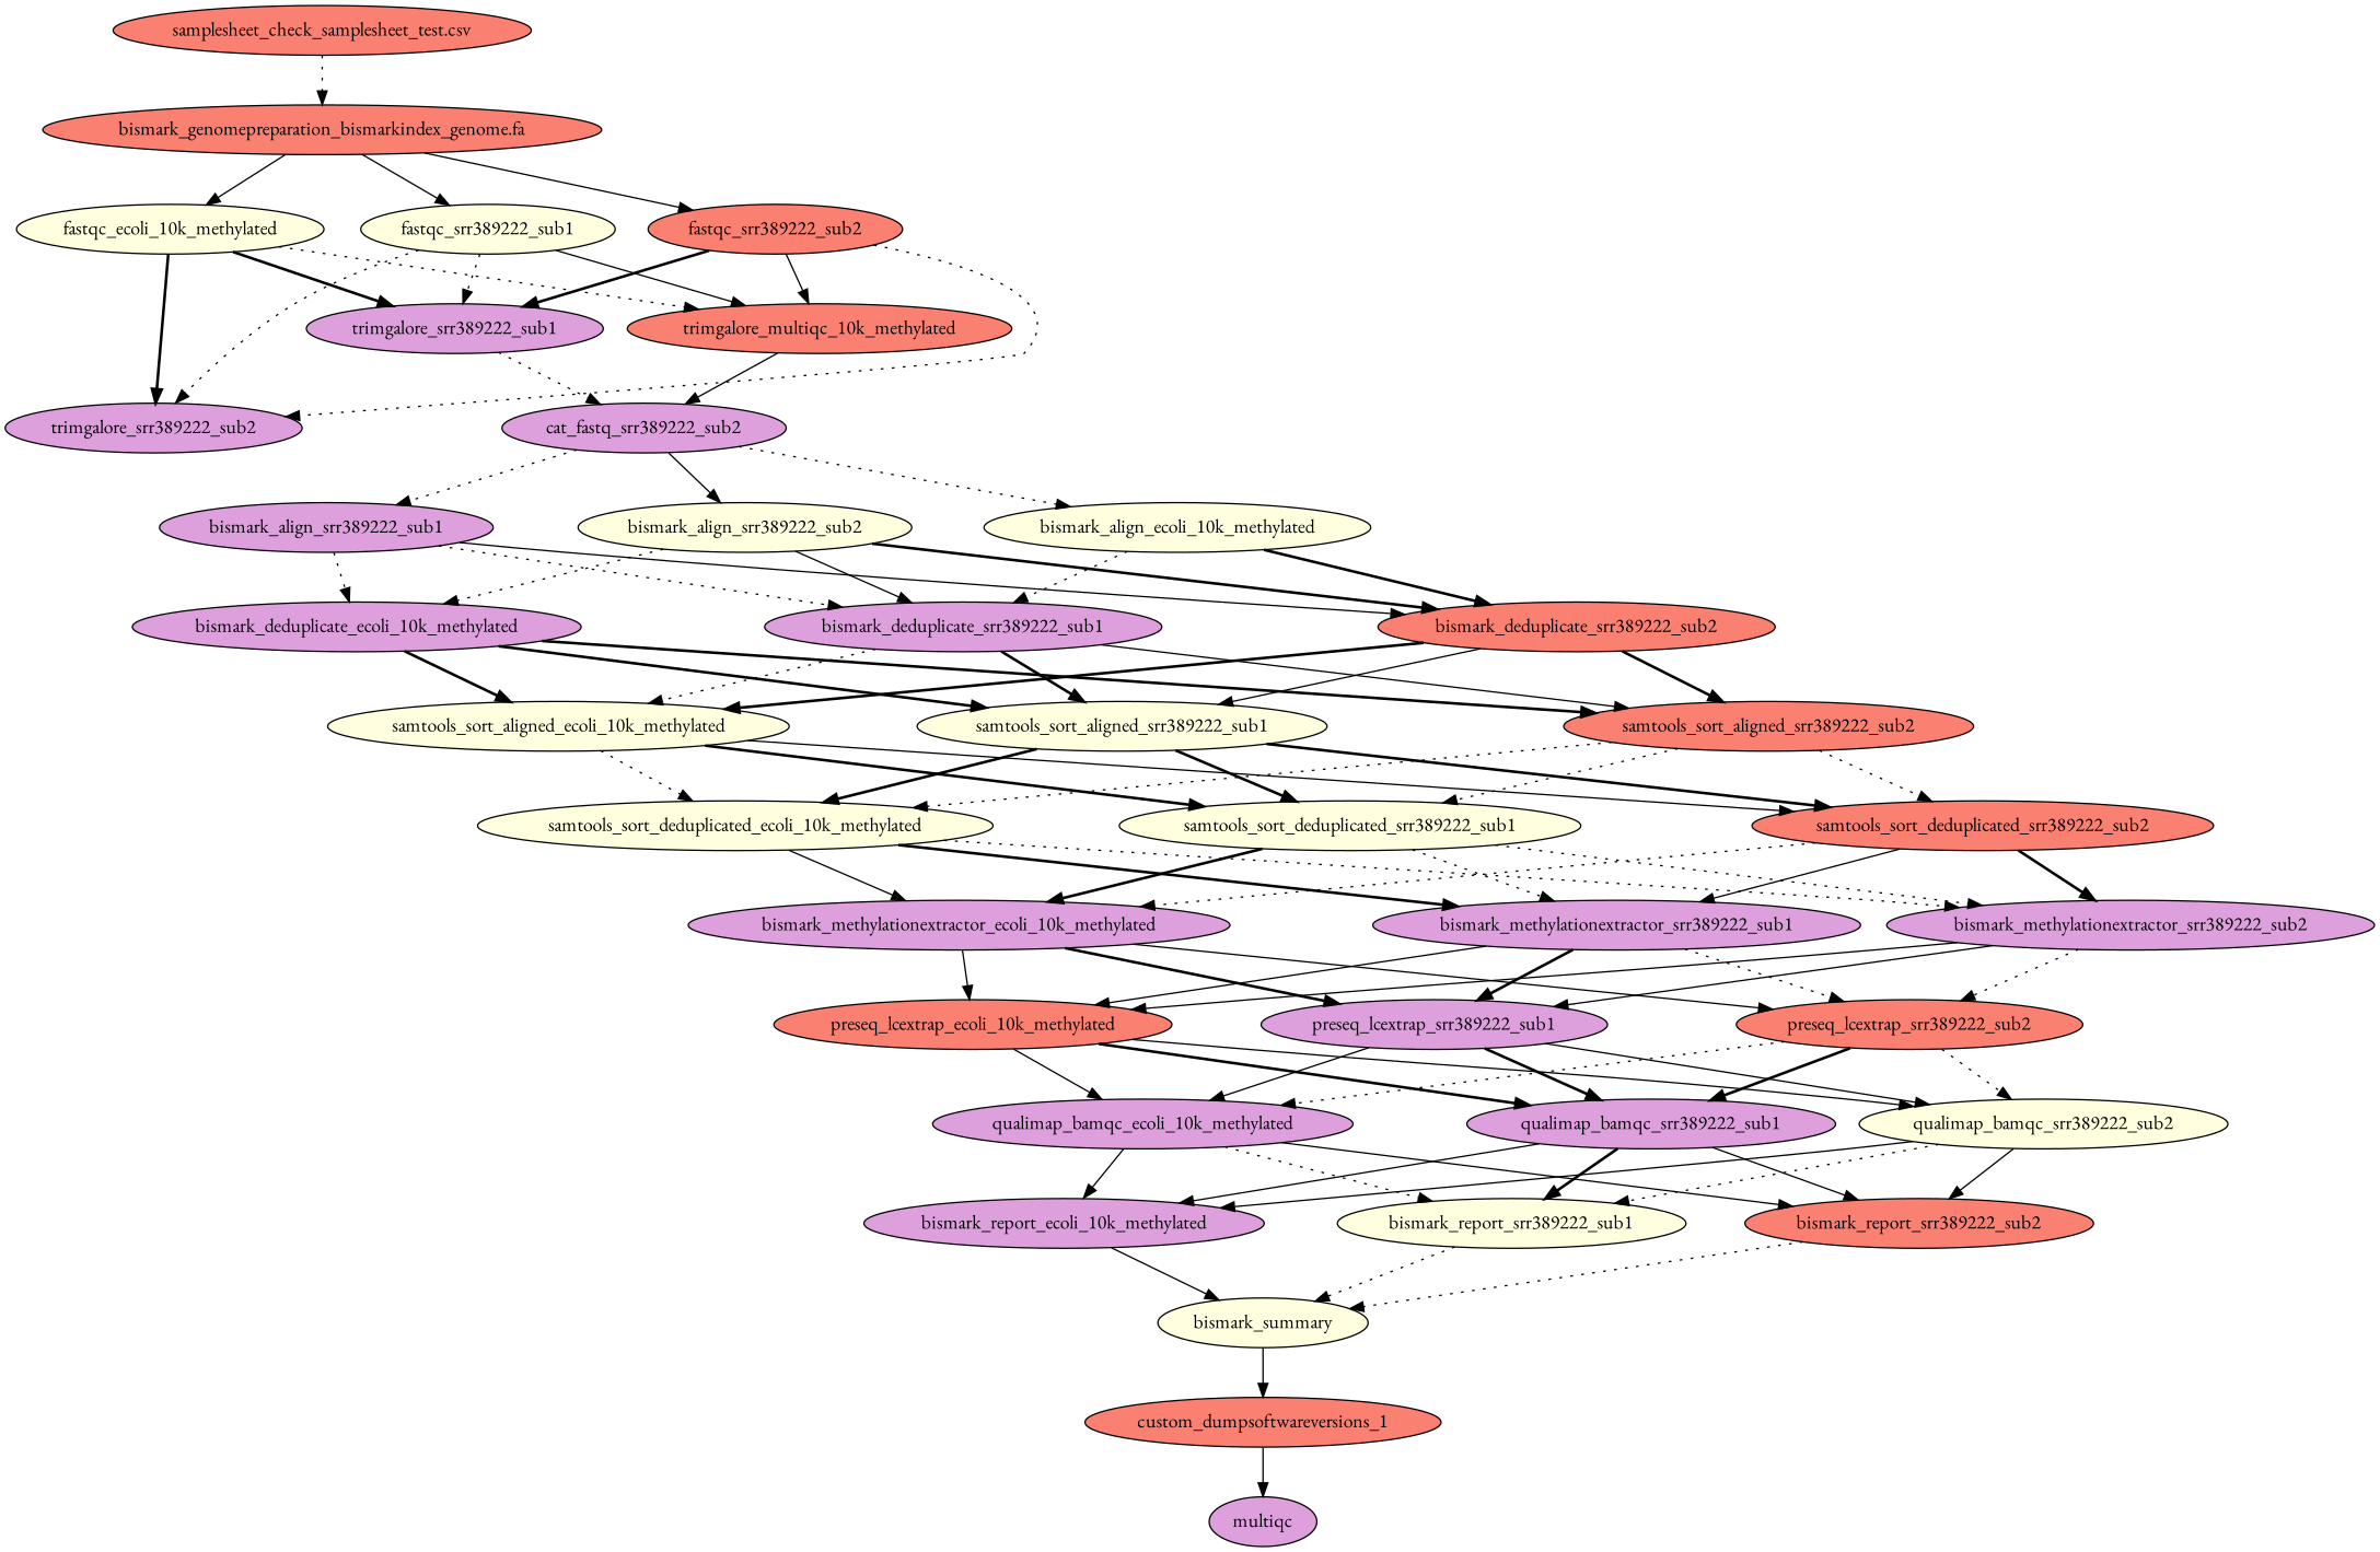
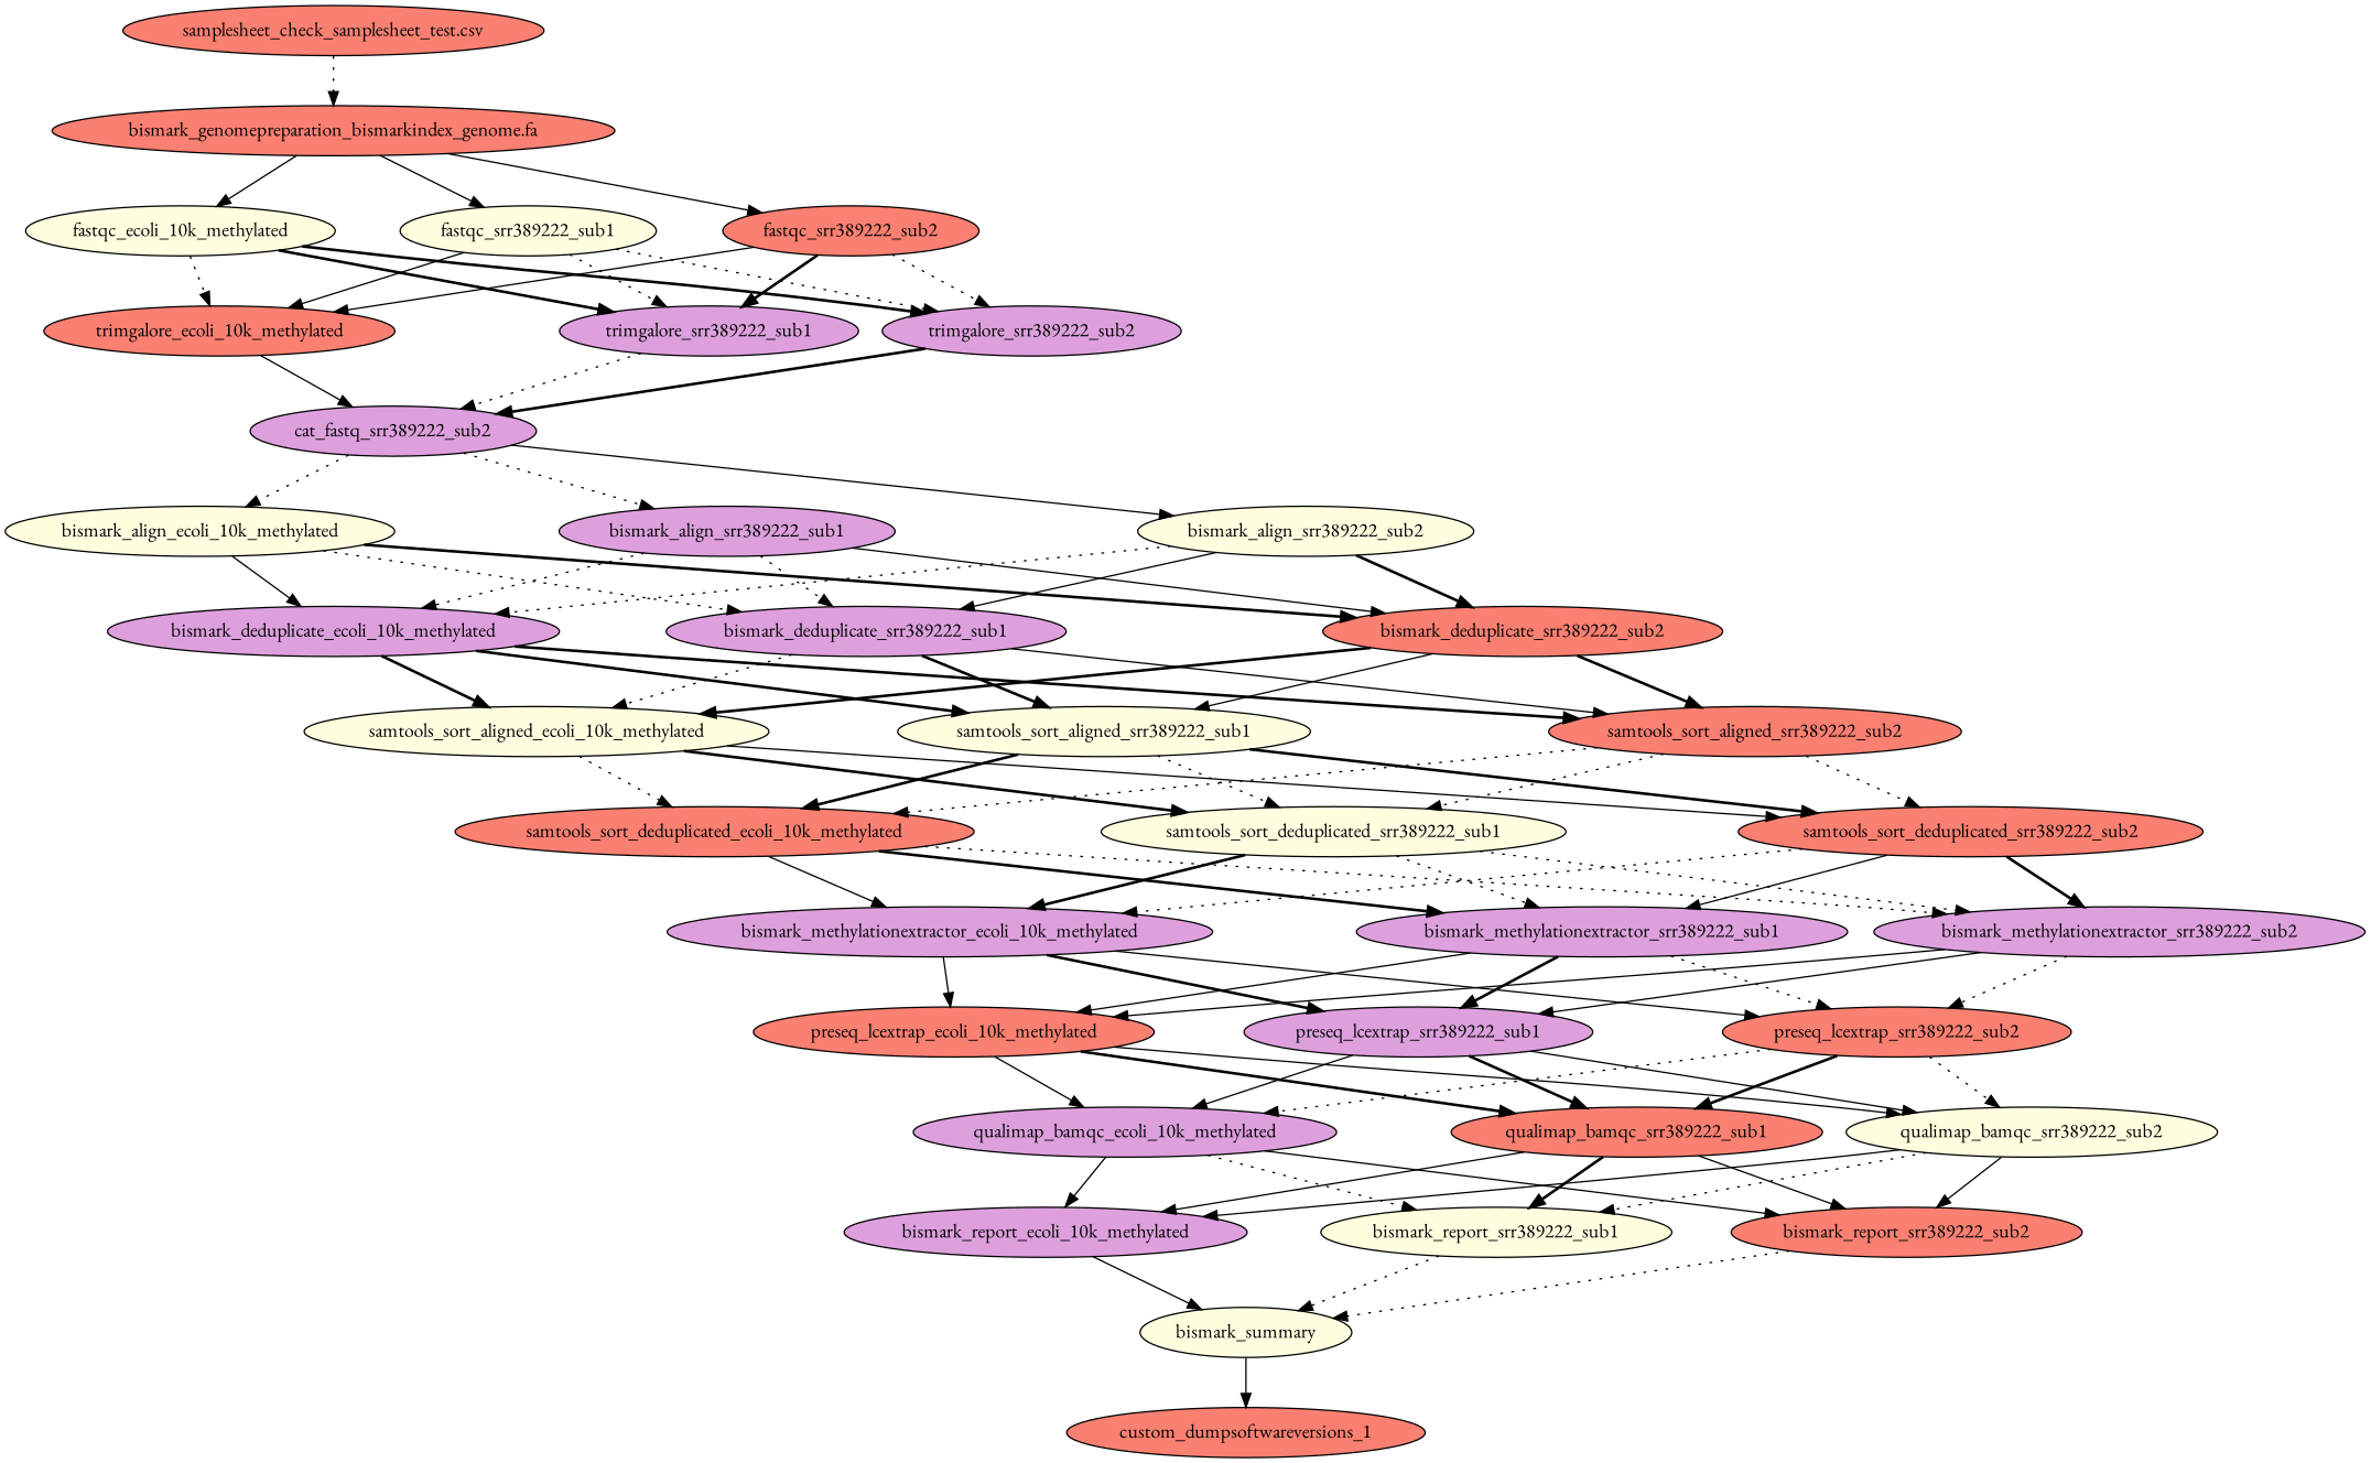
  strict digraph {
    executedat="20230404T152407+0200"
    fontname="EB Garamond"
    makespan=108
    node [fillcolor=plum fontname="EB Garamond" style=filled]
    edge [fontname="EB Garamond" style=solid weight=0]
    "samplesheet_check_samplesheet_test.csv" [fillcolor=salmon task="<wfcommons.common.task.Task object at 0x7f04329d9250>"]
    "bismark_genomepreparation_bismarkindex_genome.fa" [fillcolor=salmon task="<wfcommons.common.task.Task object at 0x7f04329d91d0>"]
    fastqc_ecoli_10k_methylated [fillcolor=lightyellow task="<wfcommons.common.task.Task object at 0x7f04329d9590>"]
    fastqc_srr389222_sub1 [fillcolor=lightyellow task="<wfcommons.common.task.Task object at 0x7f04329d9690>"]
    fastqc_srr389222_sub2 [fillcolor=salmon task="<wfcommons.common.task.Task object at 0x7f04329d9a90>"]
-   trimgalore_ecoli_10k_methylated [fillcolor=salmon task="<wfcommons.common.task.Task object at 0x7f04329d9490>" label=trimgalore_multiqc_10k_methylated]
+   trimgalore_ecoli_10k_methylated [fillcolor=salmon task="<wfcommons.common.task.Task object at 0x7f04329d9490>"]
    trimgalore_srr389222_sub1 [task="<wfcommons.common.task.Task object at 0x7f04329d9790>"]
    trimgalore_srr389222_sub2 [task="<wfcommons.common.task.Task object at 0x7f04329d9b90>"]
    cat_fastq_srr389222_sub2 [task="<wfcommons.common.task.Task object at 0x7f04329d9890>"]
    bismark_align_ecoli_10k_methylated [fillcolor=lightyellow task="<wfcommons.common.task.Task object at 0x7f04329d9990>"]
    bismark_align_srr389222_sub1 [task="<wfcommons.common.task.Task object at 0x7f04329d9cd0>"]
    bismark_align_srr389222_sub2 [fillcolor=lightyellow task="<wfcommons.common.task.Task object at 0x7f04329c26d0>"]
    bismark_deduplicate_ecoli_10k_methylated [task="<wfcommons.common.task.Task object at 0x7f04329d9e10>"]
    bismark_deduplicate_srr389222_sub1 [task="<wfcommons.common.task.Task object at 0x7f04329da490>"]
    bismark_deduplicate_srr389222_sub2 [fillcolor=salmon task="<wfcommons.common.task.Task object at 0x7f04329da850>"]
    samtools_sort_aligned_ecoli_10k_methylated [fillcolor=lightyellow task="<wfcommons.common.task.Task object at 0x7f04329d9f50>"]
    samtools_sort_aligned_srr389222_sub1 [fillcolor=lightyellow task="<wfcommons.common.task.Task object at 0x7f04329da5d0>"]
    samtools_sort_aligned_srr389222_sub2 [fillcolor=salmon task="<wfcommons.common.task.Task object at 0x7f04329da990>"]
-   samtools_sort_deduplicated_ecoli_10k_methylated [fillcolor=lightyellow task="<wfcommons.common.task.Task object at 0x7f04329da0d0>"]
+   samtools_sort_deduplicated_ecoli_10k_methylated [fillcolor=salmon task="<wfcommons.common.task.Task object at 0x7f04329da0d0>"]
    samtools_sort_deduplicated_srr389222_sub1 [fillcolor=lightyellow task="<wfcommons.common.task.Task object at 0x7f04329dad50>"]
    samtools_sort_deduplicated_srr389222_sub2 [fillcolor=salmon task="<wfcommons.common.task.Task object at 0x7f04329dafd0>"]
    bismark_methylationextractor_ecoli_10k_methylated [task="<wfcommons.common.task.Task object at 0x7f04329da210>"]
    bismark_methylationextractor_srr389222_sub1 [task="<wfcommons.common.task.Task object at 0x7f04329dac10>"]
    bismark_methylationextractor_srr389222_sub2 [task="<wfcommons.common.task.Task object at 0x7f04329db110>"]
    preseq_lcextrap_ecoli_10k_methylated [fillcolor=salmon task="<wfcommons.common.task.Task object at 0x7f04329da350>"]
    preseq_lcextrap_srr389222_sub1 [task="<wfcommons.common.task.Task object at 0x7f04329dae90>"]
    preseq_lcextrap_srr389222_sub2 [fillcolor=salmon task="<wfcommons.common.task.Task object at 0x7f04329db250>"]
    qualimap_bamqc_ecoli_10k_methylated [task="<wfcommons.common.task.Task object at 0x7f04329da710>"]
-   qualimap_bamqc_srr389222_sub1 [task="<wfcommons.common.task.Task object at 0x7f04329db390>"]
+   qualimap_bamqc_srr389222_sub1 [fillcolor=salmon task="<wfcommons.common.task.Task object at 0x7f04329db390>"]
    qualimap_bamqc_srr389222_sub2 [fillcolor=lightyellow task="<wfcommons.common.task.Task object at 0x7f04329db4d0>"]
    bismark_report_ecoli_10k_methylated [task="<wfcommons.common.task.Task object at 0x7f04329daad0>"]
    bismark_report_srr389222_sub1 [fillcolor=lightyellow task="<wfcommons.common.task.Task object at 0x7f04329db610>"]
    bismark_report_srr389222_sub2 [fillcolor=salmon task="<wfcommons.common.task.Task object at 0x7f04329db750>"]
    bismark_summary [fillcolor=lightyellow task="<wfcommons.common.task.Task object at 0x7f04329db890>"]
    custom_dumpsoftwareversions_1 [fillcolor=salmon task="<wfcommons.common.task.Task object at 0x7f04329db9d0>"]
-   multiqc [task="<wfcommons.common.task.Task object at 0x7f04329dbb10>"]
    "samplesheet_check_samplesheet_test.csv" -> "bismark_genomepreparation_bismarkindex_genome.fa" [style=dotted]
    "bismark_genomepreparation_bismarkindex_genome.fa" -> fastqc_ecoli_10k_methylated
    "bismark_genomepreparation_bismarkindex_genome.fa" -> fastqc_srr389222_sub1
    "bismark_genomepreparation_bismarkindex_genome.fa" -> fastqc_srr389222_sub2
    fastqc_ecoli_10k_methylated -> trimgalore_ecoli_10k_methylated [style=dotted]
    fastqc_ecoli_10k_methylated -> trimgalore_srr389222_sub1 [style=bold]
    fastqc_ecoli_10k_methylated -> trimgalore_srr389222_sub2 [style=bold]
    fastqc_srr389222_sub1 -> trimgalore_ecoli_10k_methylated
    fastqc_srr389222_sub1 -> trimgalore_srr389222_sub1 [style=dotted]
    fastqc_srr389222_sub1 -> trimgalore_srr389222_sub2 [style=dotted]
    fastqc_srr389222_sub2 -> trimgalore_ecoli_10k_methylated
    fastqc_srr389222_sub2 -> trimgalore_srr389222_sub1 [style=bold]
    fastqc_srr389222_sub2 -> trimgalore_srr389222_sub2 [style=dotted]
    trimgalore_ecoli_10k_methylated -> cat_fastq_srr389222_sub2
    trimgalore_srr389222_sub1 -> cat_fastq_srr389222_sub2 [style=dotted]
+   trimgalore_srr389222_sub2 -> cat_fastq_srr389222_sub2 [style=bold]
    cat_fastq_srr389222_sub2 -> bismark_align_ecoli_10k_methylated [style=dotted]
    cat_fastq_srr389222_sub2 -> bismark_align_srr389222_sub1 [style=dotted]
    cat_fastq_srr389222_sub2 -> bismark_align_srr389222_sub2
+   bismark_align_ecoli_10k_methylated -> bismark_deduplicate_ecoli_10k_methylated
    bismark_align_ecoli_10k_methylated -> bismark_deduplicate_srr389222_sub1 [style=dotted]
    bismark_align_ecoli_10k_methylated -> bismark_deduplicate_srr389222_sub2 [style=bold]
    bismark_align_srr389222_sub1 -> bismark_deduplicate_ecoli_10k_methylated [style=dotted]
    bismark_align_srr389222_sub1 -> bismark_deduplicate_srr389222_sub1 [style=dotted]
    bismark_align_srr389222_sub1 -> bismark_deduplicate_srr389222_sub2
    bismark_align_srr389222_sub2 -> bismark_deduplicate_ecoli_10k_methylated [style=dotted]
    bismark_align_srr389222_sub2 -> bismark_deduplicate_srr389222_sub1
    bismark_align_srr389222_sub2 -> bismark_deduplicate_srr389222_sub2 [style=bold]
    bismark_deduplicate_ecoli_10k_methylated -> samtools_sort_aligned_ecoli_10k_methylated [style=bold]
    bismark_deduplicate_ecoli_10k_methylated -> samtools_sort_aligned_srr389222_sub1 [style=bold]
    bismark_deduplicate_ecoli_10k_methylated -> samtools_sort_aligned_srr389222_sub2 [style=bold]
    bismark_deduplicate_srr389222_sub1 -> samtools_sort_aligned_ecoli_10k_methylated [style=dotted]
    bismark_deduplicate_srr389222_sub1 -> samtools_sort_aligned_srr389222_sub1 [style=bold]
    bismark_deduplicate_srr389222_sub1 -> samtools_sort_aligned_srr389222_sub2
    bismark_deduplicate_srr389222_sub2 -> samtools_sort_aligned_ecoli_10k_methylated [style=bold]
    bismark_deduplicate_srr389222_sub2 -> samtools_sort_aligned_srr389222_sub1
    bismark_deduplicate_srr389222_sub2 -> samtools_sort_aligned_srr389222_sub2 [style=bold]
    samtools_sort_aligned_ecoli_10k_methylated -> samtools_sort_deduplicated_ecoli_10k_methylated [style=dotted]
    samtools_sort_aligned_ecoli_10k_methylated -> samtools_sort_deduplicated_srr389222_sub1 [style=bold]
    samtools_sort_aligned_ecoli_10k_methylated -> samtools_sort_deduplicated_srr389222_sub2
    samtools_sort_aligned_srr389222_sub1 -> samtools_sort_deduplicated_ecoli_10k_methylated [style=bold]
-   samtools_sort_aligned_srr389222_sub1 -> samtools_sort_deduplicated_srr389222_sub1 [style=bold]
+   samtools_sort_aligned_srr389222_sub1 -> samtools_sort_deduplicated_srr389222_sub1 [style=dotted]
    samtools_sort_aligned_srr389222_sub1 -> samtools_sort_deduplicated_srr389222_sub2 [style=bold]
    samtools_sort_aligned_srr389222_sub2 -> samtools_sort_deduplicated_ecoli_10k_methylated [style=dotted]
    samtools_sort_aligned_srr389222_sub2 -> samtools_sort_deduplicated_srr389222_sub1 [style=dotted]
    samtools_sort_aligned_srr389222_sub2 -> samtools_sort_deduplicated_srr389222_sub2 [style=dotted]
    samtools_sort_deduplicated_ecoli_10k_methylated -> bismark_methylationextractor_ecoli_10k_methylated
    samtools_sort_deduplicated_ecoli_10k_methylated -> bismark_methylationextractor_srr389222_sub1 [style=bold]
    samtools_sort_deduplicated_ecoli_10k_methylated -> bismark_methylationextractor_srr389222_sub2 [style=dotted]
    samtools_sort_deduplicated_srr389222_sub1 -> bismark_methylationextractor_ecoli_10k_methylated [style=bold]
    samtools_sort_deduplicated_srr389222_sub1 -> bismark_methylationextractor_srr389222_sub1 [style=dotted]
    samtools_sort_deduplicated_srr389222_sub1 -> bismark_methylationextractor_srr389222_sub2 [style=dotted]
    samtools_sort_deduplicated_srr389222_sub2 -> bismark_methylationextractor_ecoli_10k_methylated [style=dotted]
    samtools_sort_deduplicated_srr389222_sub2 -> bismark_methylationextractor_srr389222_sub1
    samtools_sort_deduplicated_srr389222_sub2 -> bismark_methylationextractor_srr389222_sub2 [style=bold]
    bismark_methylationextractor_ecoli_10k_methylated -> preseq_lcextrap_ecoli_10k_methylated
    bismark_methylationextractor_ecoli_10k_methylated -> preseq_lcextrap_srr389222_sub1 [style=bold]
    bismark_methylationextractor_ecoli_10k_methylated -> preseq_lcextrap_srr389222_sub2
    bismark_methylationextractor_srr389222_sub1 -> preseq_lcextrap_ecoli_10k_methylated
    bismark_methylationextractor_srr389222_sub1 -> preseq_lcextrap_srr389222_sub1 [style=bold]
    bismark_methylationextractor_srr389222_sub1 -> preseq_lcextrap_srr389222_sub2 [style=dotted]
    bismark_methylationextractor_srr389222_sub2 -> preseq_lcextrap_ecoli_10k_methylated
    bismark_methylationextractor_srr389222_sub2 -> preseq_lcextrap_srr389222_sub1
    bismark_methylationextractor_srr389222_sub2 -> preseq_lcextrap_srr389222_sub2 [style=dotted]
    preseq_lcextrap_ecoli_10k_methylated -> qualimap_bamqc_ecoli_10k_methylated
    preseq_lcextrap_ecoli_10k_methylated -> qualimap_bamqc_srr389222_sub1 [style=bold]
    preseq_lcextrap_ecoli_10k_methylated -> qualimap_bamqc_srr389222_sub2
    preseq_lcextrap_srr389222_sub1 -> qualimap_bamqc_ecoli_10k_methylated
    preseq_lcextrap_srr389222_sub1 -> qualimap_bamqc_srr389222_sub1 [style=bold]
    preseq_lcextrap_srr389222_sub1 -> qualimap_bamqc_srr389222_sub2
    preseq_lcextrap_srr389222_sub2 -> qualimap_bamqc_ecoli_10k_methylated [style=dotted]
    preseq_lcextrap_srr389222_sub2 -> qualimap_bamqc_srr389222_sub1 [style=bold]
    preseq_lcextrap_srr389222_sub2 -> qualimap_bamqc_srr389222_sub2 [style=dotted]
    qualimap_bamqc_ecoli_10k_methylated -> bismark_report_ecoli_10k_methylated
    qualimap_bamqc_ecoli_10k_methylated -> bismark_report_srr389222_sub1 [style=dotted]
    qualimap_bamqc_ecoli_10k_methylated -> bismark_report_srr389222_sub2
    qualimap_bamqc_srr389222_sub1 -> bismark_report_ecoli_10k_methylated
    qualimap_bamqc_srr389222_sub1 -> bismark_report_srr389222_sub1 [style=bold]
    qualimap_bamqc_srr389222_sub1 -> bismark_report_srr389222_sub2
    qualimap_bamqc_srr389222_sub2 -> bismark_report_ecoli_10k_methylated
    qualimap_bamqc_srr389222_sub2 -> bismark_report_srr389222_sub1 [style=dotted]
    qualimap_bamqc_srr389222_sub2 -> bismark_report_srr389222_sub2
    bismark_report_ecoli_10k_methylated -> bismark_summary
    bismark_report_srr389222_sub1 -> bismark_summary [style=dotted]
    bismark_report_srr389222_sub2 -> bismark_summary [style=dotted]
    bismark_summary -> custom_dumpsoftwareversions_1
-   custom_dumpsoftwareversions_1 -> multiqc
  }
